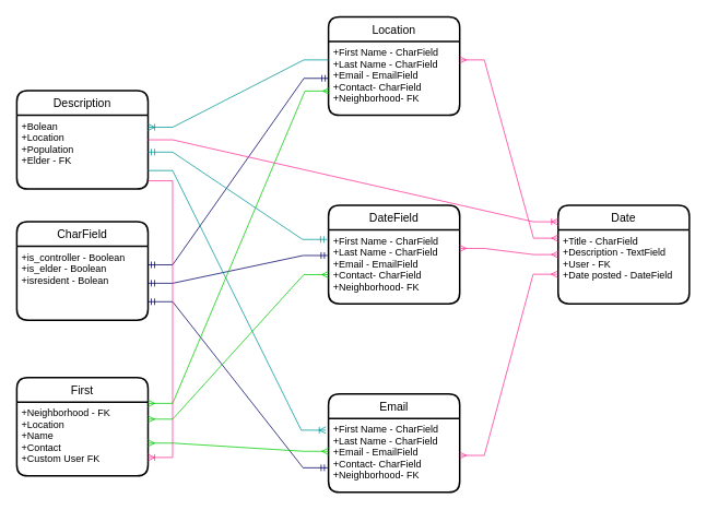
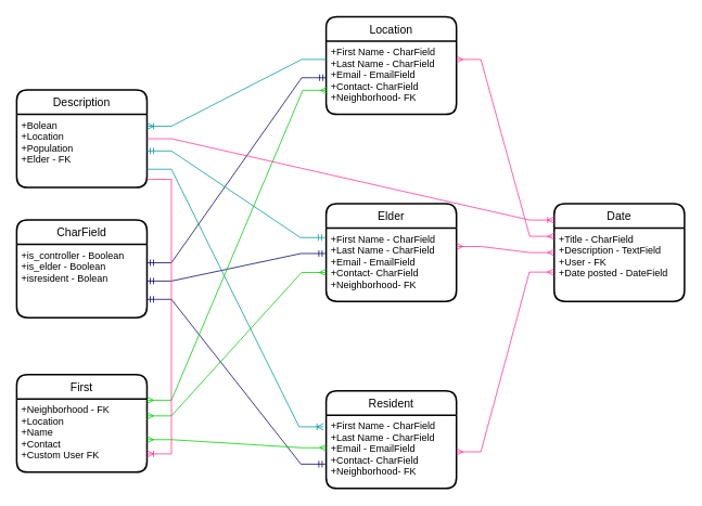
  <mxCell id="0" />
  <mxCell id="1" parent="0" />
  <mxCell id="2" value="CharField" style="swimlane;childLayout=stackLayout;horizontal=1;startSize=30;horizontalStack=0;rounded=1;fontSize=14;fontStyle=0;strokeWidth=2;resizeParent=0;resizeLast=1;shadow=0;dashed=0;align=center;" vertex="1" parent="1"><mxGeometry x="20" y="270" width="160" height="120" as="geometry" /></mxCell>
  <mxCell id="3" value="+is_controller - Boolean&#10;+is_elder - Boolean&#10;+isresident - Bolean" style="align=left;strokeColor=none;fillColor=none;spacingLeft=4;fontSize=12;verticalAlign=top;resizable=0;rotatable=0;part=1;" vertex="1" parent="2"><mxGeometry y="30" width="160" height="90" as="geometry" /></mxCell>
- <mxCell id="4" value="DateField" style="swimlane;childLayout=stackLayout;horizontal=1;startSize=30;horizontalStack=0;rounded=1;fontSize=14;fontStyle=0;strokeWidth=2;resizeParent=0;resizeLast=1;shadow=0;dashed=0;align=center;fontColor=#000000;" vertex="1" parent="1"><mxGeometry x="400" y="250" width="160" height="120" as="geometry" /></mxCell>
+ <mxCell id="4" value="Elder" style="swimlane;childLayout=stackLayout;horizontal=1;startSize=30;horizontalStack=0;rounded=1;fontSize=14;fontStyle=0;strokeWidth=2;resizeParent=0;resizeLast=1;shadow=0;dashed=0;align=center;fontColor=#000000;" vertex="1" parent="1"><mxGeometry x="400" y="250" width="160" height="120" as="geometry" /></mxCell>
  <mxCell id="5" value="+First Name - CharField&#10;+Last Name - CharField&#10;+Email - EmailField&#10;+Contact- CharField&#10;+Neighborhood- FK" style="align=left;strokeColor=none;fillColor=none;spacingLeft=4;fontSize=12;verticalAlign=top;resizable=0;rotatable=0;part=1;fontColor=#000000;" vertex="1" parent="4"><mxGeometry y="30" width="160" height="90" as="geometry" /></mxCell>
- <mxCell id="6" value="Email" style="swimlane;childLayout=stackLayout;horizontal=1;startSize=30;horizontalStack=0;rounded=1;fontSize=14;fontStyle=0;strokeWidth=2;resizeParent=0;resizeLast=1;shadow=0;dashed=0;align=center;fontColor=#000000;" vertex="1" parent="1"><mxGeometry x="400" y="480" width="160" height="120" as="geometry" /></mxCell>
+ <mxCell id="6" value="Resident" style="swimlane;childLayout=stackLayout;horizontal=1;startSize=30;horizontalStack=0;rounded=1;fontSize=14;fontStyle=0;strokeWidth=2;resizeParent=0;resizeLast=1;shadow=0;dashed=0;align=center;fontColor=#000000;" vertex="1" parent="1"><mxGeometry x="400" y="480" width="160" height="120" as="geometry" /></mxCell>
  <mxCell id="7" value="+First Name - CharField&#10;+Last Name - CharField&#10;+Email - EmailField&#10;+Contact- CharField&#10;+Neighborhood- FK" style="align=left;strokeColor=none;fillColor=none;spacingLeft=4;fontSize=12;verticalAlign=top;resizable=0;rotatable=0;part=1;fontColor=#000000;" vertex="1" parent="6"><mxGeometry y="30" width="160" height="90" as="geometry" /></mxCell>
  <mxCell id="8" value="Location" style="swimlane;childLayout=stackLayout;horizontal=1;startSize=30;horizontalStack=0;rounded=1;fontSize=14;fontStyle=0;strokeWidth=2;resizeParent=0;resizeLast=1;shadow=0;dashed=0;align=center;fontColor=#000000;" vertex="1" parent="1"><mxGeometry x="400" y="20" width="160" height="120" as="geometry" /></mxCell>
  <mxCell id="9" value="+First Name - CharField&#10;+Last Name - CharField&#10;+Email - EmailField&#10;+Contact- CharField&#10;+Neighborhood- FK" style="align=left;strokeColor=none;fillColor=none;spacingLeft=4;fontSize=12;verticalAlign=top;resizable=0;rotatable=0;part=1;fontColor=#000000;" vertex="1" parent="8"><mxGeometry y="30" width="160" height="90" as="geometry" /></mxCell>
  <mxCell id="10" value="" style="edgeStyle=entityRelationEdgeStyle;fontSize=12;html=1;endArrow=ERmandOne;startArrow=ERmandOne;rounded=0;fontColor=#000000;strokeColor=#000066;exitX=1;exitY=0.25;exitDx=0;exitDy=0;entryX=0;entryY=0.5;entryDx=0;entryDy=0;" edge="1" parent="1" source="3" target="9"><mxGeometry width="100" height="100" relative="1" as="geometry"><mxPoint x="170" y="330" as="sourcePoint" /><mxPoint x="270" y="230" as="targetPoint" /></mxGeometry></mxCell>
  <mxCell id="11" value="" style="edgeStyle=entityRelationEdgeStyle;fontSize=12;html=1;endArrow=ERmandOne;startArrow=ERmandOne;rounded=0;fontColor=#000000;strokeColor=#000066;exitX=1;exitY=0.75;exitDx=0;exitDy=0;entryX=-0.006;entryY=0.668;entryDx=0;entryDy=0;entryPerimeter=0;" edge="1" parent="1" source="3" target="7"><mxGeometry width="100" height="100" relative="1" as="geometry"><mxPoint x="180" y="387" as="sourcePoint" /><mxPoint x="265" y="470" as="targetPoint" /></mxGeometry></mxCell>
  <mxCell id="12" value="" style="edgeStyle=entityRelationEdgeStyle;fontSize=12;html=1;endArrow=ERmandOne;startArrow=ERmandOne;rounded=0;fontColor=#000000;strokeColor=#000066;entryX=-0.006;entryY=0.346;entryDx=0;entryDy=0;exitX=1;exitY=0.5;exitDx=0;exitDy=0;entryPerimeter=0;" edge="1" parent="1" source="3" target="5"><mxGeometry width="100" height="100" relative="1" as="geometry"><mxPoint x="180" y="370" as="sourcePoint" /><mxPoint x="280" y="340" as="targetPoint" /></mxGeometry></mxCell>
  <mxCell id="13" value="Description" style="swimlane;childLayout=stackLayout;horizontal=1;startSize=30;horizontalStack=0;rounded=1;fontSize=14;fontStyle=0;strokeWidth=2;resizeParent=0;resizeLast=1;shadow=0;dashed=0;align=center;fontColor=#000000;" vertex="1" parent="1"><mxGeometry x="20" y="110" width="160" height="120" as="geometry" /></mxCell>
  <mxCell id="14" value="+Bolean&#10;+Location&#10;+Population&#10;+Elder - FK" style="align=left;strokeColor=none;fillColor=none;spacingLeft=4;fontSize=12;verticalAlign=top;resizable=0;rotatable=0;part=1;fontColor=#000000;" vertex="1" parent="13"><mxGeometry y="30" width="160" height="90" as="geometry" /></mxCell>
  <mxCell id="15" value="First" style="swimlane;childLayout=stackLayout;horizontal=1;startSize=30;horizontalStack=0;rounded=1;fontSize=14;fontStyle=0;strokeWidth=2;resizeParent=0;resizeLast=1;shadow=0;dashed=0;align=center;fontColor=#000000;" vertex="1" parent="1"><mxGeometry x="20" y="460" width="160" height="120" as="geometry" /></mxCell>
  <mxCell id="16" value="+Neighborhood - FK&#10;+Location&#10;+Name&#10;+Contact&#10;+Custom User FK" style="align=left;strokeColor=none;fillColor=none;spacingLeft=4;fontSize=12;verticalAlign=top;resizable=0;rotatable=0;part=1;fontColor=#000000;" vertex="1" parent="15"><mxGeometry y="30" width="160" height="90" as="geometry" /></mxCell>
  <mxCell id="17" value="" style="edgeStyle=entityRelationEdgeStyle;fontSize=12;html=1;endArrow=ERmandOne;startArrow=ERmandOne;rounded=0;fontColor=#000000;strokeColor=#009999;entryX=-0.01;entryY=0.128;entryDx=0;entryDy=0;exitX=1;exitY=0.5;exitDx=0;exitDy=0;entryPerimeter=0;" edge="1" parent="1" source="14" target="5"><mxGeometry width="100" height="100" relative="1" as="geometry"><mxPoint x="180" y="200" as="sourcePoint" /><mxPoint x="260" y="320" as="targetPoint" /></mxGeometry></mxCell>
  <mxCell id="18" value="" style="edgeStyle=entityRelationEdgeStyle;fontSize=12;html=1;endArrow=ERoneToMany;rounded=0;fontColor=#000000;strokeColor=#009999;exitX=0;exitY=0.25;exitDx=0;exitDy=0;entryX=1;entryY=0.163;entryDx=0;entryDy=0;entryPerimeter=0;" edge="1" parent="1" source="9" target="14"><mxGeometry width="100" height="100" relative="1" as="geometry"><mxPoint x="200" y="90" as="sourcePoint" /><mxPoint x="300" y="-10" as="targetPoint" /></mxGeometry></mxCell>
  <mxCell id="19" value="" style="edgeStyle=entityRelationEdgeStyle;fontSize=12;html=1;endArrow=ERoneToMany;rounded=0;fontColor=#000000;strokeColor=#009999;exitX=1;exitY=0.75;exitDx=0;exitDy=0;entryX=-0.02;entryY=0.158;entryDx=0;entryDy=0;entryPerimeter=0;" edge="1" parent="1" source="14" target="7"><mxGeometry width="100" height="100" relative="1" as="geometry"><mxPoint x="180" y="220" as="sourcePoint" /><mxPoint x="450" y="590" as="targetPoint" /></mxGeometry></mxCell>
  <mxCell id="20" value="" style="edgeStyle=entityRelationEdgeStyle;fontSize=12;html=1;endArrow=ERmany;startArrow=ERmany;rounded=0;fontColor=#000000;strokeColor=#00CC00;" edge="1" parent="1"><mxGeometry width="100" height="100" relative="1" as="geometry"><mxPoint x="180" y="540" as="sourcePoint" /><mxPoint x="400" y="550" as="targetPoint" /></mxGeometry></mxCell>
  <mxCell id="21" value="" style="edgeStyle=entityRelationEdgeStyle;fontSize=12;html=1;endArrow=ERmany;startArrow=ERmany;rounded=0;fontColor=#000000;strokeColor=#00CC00;entryX=-0.001;entryY=0.605;entryDx=0;entryDy=0;entryPerimeter=0;" edge="1" parent="1" target="5"><mxGeometry width="100" height="100" relative="1" as="geometry"><mxPoint x="180" y="510.77" as="sourcePoint" /><mxPoint x="262.12" y="409.23" as="targetPoint" /></mxGeometry></mxCell>
  <mxCell id="22" value="" style="edgeStyle=entityRelationEdgeStyle;fontSize=12;html=1;endArrow=ERmany;startArrow=ERmany;rounded=0;fontColor=#000000;strokeColor=#00CC00;entryX=0.008;entryY=0.672;entryDx=0;entryDy=0;entryPerimeter=0;" edge="1" parent="1" target="9"><mxGeometry width="100" height="100" relative="1" as="geometry"><mxPoint x="180" y="491.54" as="sourcePoint" /><mxPoint x="262.12" y="390" as="targetPoint" /></mxGeometry></mxCell>
  <mxCell id="23" value="" style="edgeStyle=entityRelationEdgeStyle;fontSize=12;html=1;endArrow=ERoneToMany;rounded=0;fontColor=#000000;strokeColor=#FF3399;entryX=1;entryY=0.75;entryDx=0;entryDy=0;" edge="1" parent="1" target="16"><mxGeometry width="100" height="100" relative="1" as="geometry"><mxPoint x="180" y="220" as="sourcePoint" /><mxPoint x="-110.8" y="239.81" as="targetPoint" /></mxGeometry></mxCell>
  <mxCell id="24" value="Date" style="swimlane;childLayout=stackLayout;horizontal=1;startSize=30;horizontalStack=0;rounded=1;fontSize=14;fontStyle=0;strokeWidth=2;resizeParent=0;resizeLast=1;shadow=0;dashed=0;align=center;fontColor=#000000;" vertex="1" parent="1"><mxGeometry x="680" y="250" width="160" height="120" as="geometry" /></mxCell>
  <mxCell id="25" value="+Title - CharField&#10;+Description - TextField&#10;+User - FK&#10;+Date posted - DateField" style="align=left;strokeColor=none;fillColor=none;spacingLeft=4;fontSize=12;verticalAlign=top;resizable=0;rotatable=0;part=1;fontColor=#000000;" vertex="1" parent="24"><mxGeometry y="30" width="160" height="90" as="geometry" /></mxCell>
  <mxCell id="26" value="" style="edgeStyle=entityRelationEdgeStyle;fontSize=12;html=1;endArrow=ERmany;startArrow=ERmany;rounded=0;fontColor=#000000;strokeColor=#FF3399;exitX=1;exitY=0.5;exitDx=0;exitDy=0;entryX=-0.003;entryY=0.6;entryDx=0;entryDy=0;entryPerimeter=0;" edge="1" parent="1" source="7" target="25"><mxGeometry width="100" height="100" relative="1" as="geometry"><mxPoint x="580" y="420" as="sourcePoint" /><mxPoint x="680" y="320" as="targetPoint" /></mxGeometry></mxCell>
  <mxCell id="27" value="" style="edgeStyle=entityRelationEdgeStyle;fontSize=12;html=1;endArrow=ERmany;startArrow=ERmany;rounded=0;fontColor=#000000;strokeColor=#FF3399;exitX=1;exitY=0.25;exitDx=0;exitDy=0;" edge="1" parent="1" source="5"><mxGeometry width="100" height="100" relative="1" as="geometry"><mxPoint x="560" y="535" as="sourcePoint" /><mxPoint x="680" y="310" as="targetPoint" /></mxGeometry></mxCell>
  <mxCell id="28" value="" style="edgeStyle=entityRelationEdgeStyle;fontSize=12;html=1;endArrow=ERmany;startArrow=ERmany;rounded=0;fontColor=#000000;strokeColor=#FF3399;exitX=1;exitY=0.25;exitDx=0;exitDy=0;" edge="1" parent="1" source="9"><mxGeometry width="100" height="100" relative="1" as="geometry"><mxPoint x="560" y="525" as="sourcePoint" /><mxPoint x="680" y="290" as="targetPoint" /></mxGeometry></mxCell>
  <mxCell id="29" value="" style="edgeStyle=entityRelationEdgeStyle;fontSize=12;html=1;endArrow=ERoneToMany;rounded=0;fontColor=#000000;strokeColor=#FF3399;" edge="1" parent="1"><mxGeometry width="100" height="100" relative="1" as="geometry"><mxPoint x="180" y="170" as="sourcePoint" /><mxPoint x="680" y="270" as="targetPoint" /></mxGeometry></mxCell>
